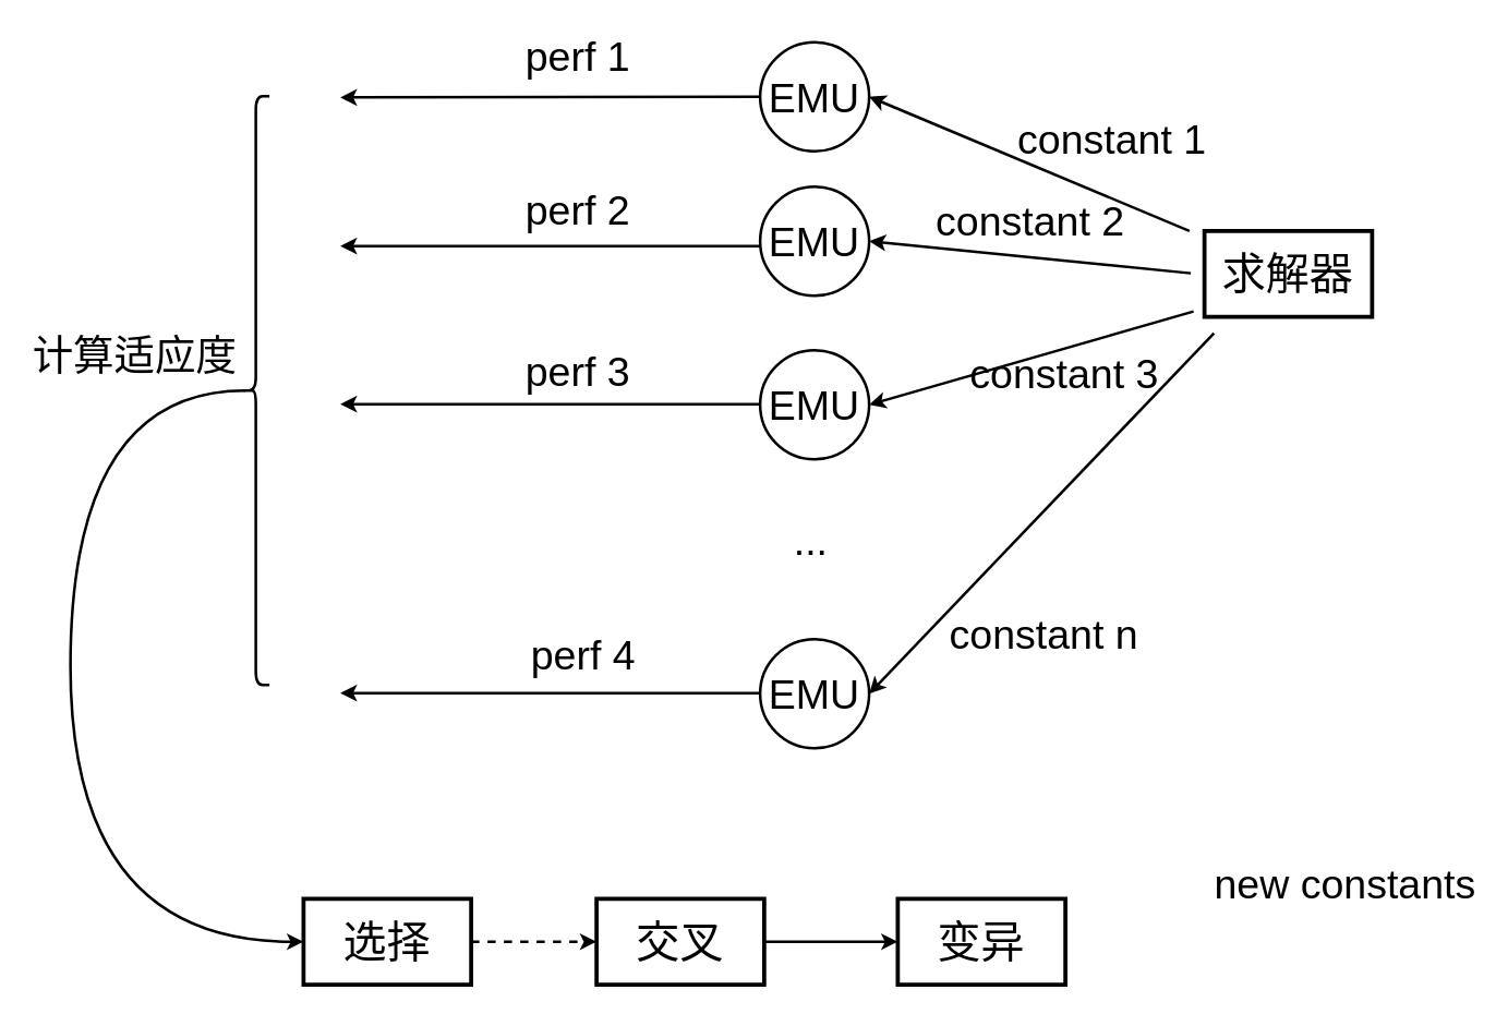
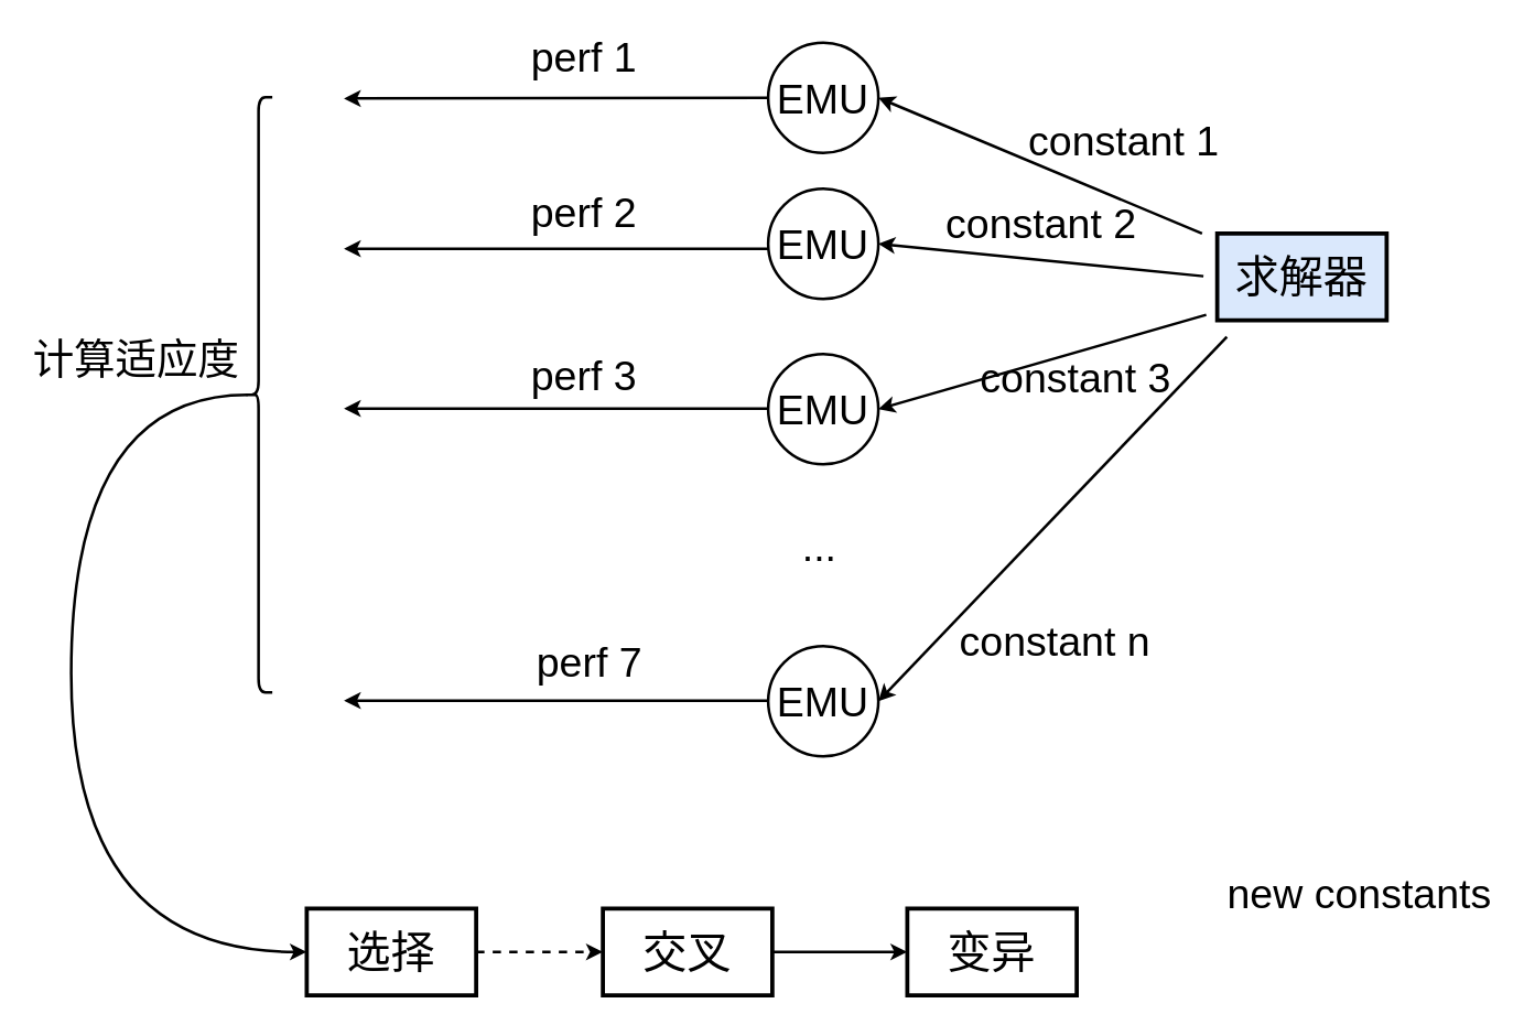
  <mxCell id="0" />
  <mxCell id="1" parent="0" />
- <mxCell id="2" value="&lt;font style=&quot;font-size: 32px;&quot;&gt;求解器&lt;/font&gt;" style="rounded=0;whiteSpace=wrap;html=1;strokeWidth=3;" parent="1" vertex="1"><mxGeometry x="883" y="169" width="123" height="63" as="geometry" /></mxCell>
+ <mxCell id="2" value="&lt;font style=&quot;font-size: 32px;&quot;&gt;求解器&lt;/font&gt;" style="rounded=0;whiteSpace=wrap;html=1;strokeWidth=3;fillColor=#dae8fc;" parent="1" vertex="1"><mxGeometry x="883" y="169" width="123" height="63" as="geometry" /></mxCell>
  <mxCell id="3" value="&lt;font style=&quot;font-size: 30px;&quot;&gt;EMU&lt;/font&gt;" style="ellipse;whiteSpace=wrap;html=1;aspect=fixed;strokeWidth=2;" parent="1" vertex="1"><mxGeometry x="557" y="30.5" width="80" height="80" as="geometry" /></mxCell>
  <mxCell id="4" style="edgeStyle=orthogonalEdgeStyle;rounded=0;orthogonalLoop=1;jettySize=auto;html=1;exitX=1;exitY=0.5;exitDx=0;exitDy=0;entryX=0;entryY=0.5;entryDx=0;entryDy=0;strokeWidth=2;dashed=1;" parent="1" source="5" target="7" edge="1"><mxGeometry relative="1" as="geometry" /></mxCell>
  <mxCell id="5" value="&lt;font style=&quot;font-size: 32px;&quot;&gt;选择&lt;/font&gt;" style="rounded=0;whiteSpace=wrap;html=1;strokeWidth=3;" parent="1" vertex="1"><mxGeometry x="222" y="659" width="123" height="63" as="geometry" /></mxCell>
  <mxCell id="6" style="edgeStyle=orthogonalEdgeStyle;rounded=0;orthogonalLoop=1;jettySize=auto;html=1;exitX=1;exitY=0.5;exitDx=0;exitDy=0;entryX=0;entryY=0.5;entryDx=0;entryDy=0;strokeWidth=2;" parent="1" source="7" target="8" edge="1"><mxGeometry relative="1" as="geometry" /></mxCell>
  <mxCell id="7" value="&lt;font style=&quot;font-size: 32px;&quot;&gt;交叉&lt;/font&gt;" style="rounded=0;whiteSpace=wrap;html=1;strokeWidth=3;" parent="1" vertex="1"><mxGeometry x="437" y="659" width="123" height="63" as="geometry" /></mxCell>
  <mxCell id="8" value="&lt;span style=&quot;font-size: 32px;&quot;&gt;变异&lt;/span&gt;" style="rounded=0;whiteSpace=wrap;html=1;strokeWidth=3;" parent="1" vertex="1"><mxGeometry x="658" y="659" width="123" height="63" as="geometry" /></mxCell>
  <mxCell id="9" value="&lt;font style=&quot;font-size: 30px;&quot;&gt;EMU&lt;/font&gt;" style="ellipse;whiteSpace=wrap;html=1;aspect=fixed;strokeWidth=2;" parent="1" vertex="1"><mxGeometry x="557" y="136.5" width="80" height="80" as="geometry" /></mxCell>
  <mxCell id="10" value="&lt;font style=&quot;font-size: 30px;&quot;&gt;EMU&lt;/font&gt;" style="ellipse;whiteSpace=wrap;html=1;aspect=fixed;strokeWidth=2;" parent="1" vertex="1"><mxGeometry x="557" y="256.5" width="80" height="80" as="geometry" /></mxCell>
  <mxCell id="11" value="&lt;font style=&quot;font-size: 30px;&quot;&gt;EMU&lt;/font&gt;" style="ellipse;whiteSpace=wrap;html=1;aspect=fixed;strokeWidth=2;" parent="1" vertex="1"><mxGeometry x="557" y="468.5" width="80" height="80" as="geometry" /></mxCell>
  <mxCell id="12" value="&lt;span style=&quot;font-size: 30px;&quot;&gt;...&lt;/span&gt;" style="text;html=1;strokeColor=none;fillColor=none;align=center;verticalAlign=middle;whiteSpace=wrap;rounded=0;" parent="1" vertex="1"><mxGeometry x="557" y="372.5" width="75" height="46" as="geometry" /></mxCell>
  <mxCell id="13" value="" style="endArrow=classic;html=1;rounded=0;strokeWidth=2;exitX=0;exitY=0.5;exitDx=0;exitDy=0;" parent="1" source="3" edge="1"><mxGeometry width="50" height="50" relative="1" as="geometry"><mxPoint x="501" y="81" as="sourcePoint" /><mxPoint x="249" y="71" as="targetPoint" /></mxGeometry></mxCell>
  <mxCell id="14" value="" style="endArrow=classic;html=1;rounded=0;strokeWidth=2;entryX=1;entryY=0.5;entryDx=0;entryDy=0;" parent="1" target="3" edge="1"><mxGeometry width="50" height="50" relative="1" as="geometry"><mxPoint x="872" y="169" as="sourcePoint" /><mxPoint x="266" y="126" as="targetPoint" /></mxGeometry></mxCell>
  <mxCell id="15" value="" style="endArrow=classic;html=1;rounded=0;strokeWidth=2;entryX=1;entryY=0.5;entryDx=0;entryDy=0;" parent="1" target="9" edge="1"><mxGeometry width="50" height="50" relative="1" as="geometry"><mxPoint x="873" y="200" as="sourcePoint" /><mxPoint x="656" y="187" as="targetPoint" /></mxGeometry></mxCell>
  <mxCell id="16" value="" style="endArrow=classic;html=1;rounded=0;strokeWidth=2;entryX=1;entryY=0.5;entryDx=0;entryDy=0;" parent="1" target="10" edge="1"><mxGeometry width="50" height="50" relative="1" as="geometry"><mxPoint x="875" y="228" as="sourcePoint" /><mxPoint x="647" y="187" as="targetPoint" /></mxGeometry></mxCell>
  <mxCell id="17" value="" style="endArrow=classic;html=1;rounded=0;strokeWidth=2;entryX=1;entryY=0.5;entryDx=0;entryDy=0;" parent="1" target="11" edge="1"><mxGeometry width="50" height="50" relative="1" as="geometry"><mxPoint x="890" y="244" as="sourcePoint" /><mxPoint x="647" y="307" as="targetPoint" /></mxGeometry></mxCell>
  <mxCell id="18" value="" style="endArrow=classic;html=1;rounded=0;strokeWidth=2;exitX=0;exitY=0.5;exitDx=0;exitDy=0;" parent="1" edge="1"><mxGeometry width="50" height="50" relative="1" as="geometry"><mxPoint x="557" y="180" as="sourcePoint" /><mxPoint x="249" y="180" as="targetPoint" /></mxGeometry></mxCell>
  <mxCell id="19" value="" style="endArrow=classic;html=1;rounded=0;strokeWidth=2;exitX=0;exitY=0.5;exitDx=0;exitDy=0;" parent="1" edge="1"><mxGeometry width="50" height="50" relative="1" as="geometry"><mxPoint x="557" y="296" as="sourcePoint" /><mxPoint x="249" y="296" as="targetPoint" /></mxGeometry></mxCell>
  <mxCell id="20" value="" style="endArrow=classic;html=1;rounded=0;strokeWidth=2;exitX=0;exitY=0.5;exitDx=0;exitDy=0;" parent="1" edge="1"><mxGeometry width="50" height="50" relative="1" as="geometry"><mxPoint x="557" y="508" as="sourcePoint" /><mxPoint x="249" y="508" as="targetPoint" /></mxGeometry></mxCell>
  <mxCell id="21" style="edgeStyle=orthogonalEdgeStyle;rounded=0;orthogonalLoop=1;jettySize=auto;html=1;exitX=0.1;exitY=0.5;exitDx=0;exitDy=0;exitPerimeter=0;curved=1;strokeWidth=2;entryX=0;entryY=0.5;entryDx=0;entryDy=0;" parent="1" source="22" target="5" edge="1"><mxGeometry relative="1" as="geometry"><mxPoint x="-24" y="810" as="targetPoint" /><Array as="points"><mxPoint x="51" y="286" /><mxPoint x="51" y="691" /></Array></mxGeometry></mxCell>
  <mxCell id="22" value="" style="shape=curlyBracket;whiteSpace=wrap;html=1;rounded=1;labelPosition=left;verticalLabelPosition=middle;align=right;verticalAlign=middle;strokeWidth=2;" parent="1" vertex="1"><mxGeometry x="177" y="70" width="20" height="432" as="geometry" /></mxCell>
  <mxCell id="23" value="&lt;font style=&quot;font-size: 30px;&quot;&gt;constant 1&lt;/font&gt;" style="text;html=1;strokeColor=none;fillColor=none;align=center;verticalAlign=middle;whiteSpace=wrap;rounded=0;" parent="1" vertex="1"><mxGeometry x="737" y="81" width="157" height="41" as="geometry" /></mxCell>
  <mxCell id="24" value="&lt;font style=&quot;font-size: 30px;&quot;&gt;constant 3&lt;/font&gt;" style="text;html=1;strokeColor=none;fillColor=none;align=center;verticalAlign=middle;whiteSpace=wrap;rounded=0;" parent="1" vertex="1"><mxGeometry x="702" y="253" width="157" height="41" as="geometry" /></mxCell>
  <mxCell id="25" value="&lt;font style=&quot;font-size: 30px;&quot;&gt;constant n&lt;/font&gt;" style="text;html=1;strokeColor=none;fillColor=none;align=center;verticalAlign=middle;whiteSpace=wrap;rounded=0;" parent="1" vertex="1"><mxGeometry x="687" y="444" width="157" height="41" as="geometry" /></mxCell>
  <mxCell id="26" value="&lt;font style=&quot;font-size: 30px;&quot;&gt;constant 2&lt;/font&gt;" style="text;html=1;strokeColor=none;fillColor=none;align=center;verticalAlign=middle;whiteSpace=wrap;rounded=0;" parent="1" vertex="1"><mxGeometry x="677" y="141" width="157" height="41" as="geometry" /></mxCell>
  <mxCell id="27" value="&lt;font style=&quot;font-size: 30px;&quot;&gt;perf 1&lt;/font&gt;" style="text;html=1;strokeColor=none;fillColor=none;align=center;verticalAlign=middle;whiteSpace=wrap;rounded=0;" parent="1" vertex="1"><mxGeometry x="345" y="20" width="157" height="41" as="geometry" /></mxCell>
  <mxCell id="28" value="&lt;font style=&quot;font-size: 30px;&quot;&gt;perf 2&lt;/font&gt;" style="text;html=1;strokeColor=none;fillColor=none;align=center;verticalAlign=middle;whiteSpace=wrap;rounded=0;" parent="1" vertex="1"><mxGeometry x="345" y="133" width="157" height="41" as="geometry" /></mxCell>
  <mxCell id="29" value="&lt;font style=&quot;font-size: 30px;&quot;&gt;perf 3&lt;/font&gt;" style="text;html=1;strokeColor=none;fillColor=none;align=center;verticalAlign=middle;whiteSpace=wrap;rounded=0;" parent="1" vertex="1"><mxGeometry x="345" y="251" width="157" height="41" as="geometry" /></mxCell>
- <mxCell id="30" value="&lt;font style=&quot;font-size: 30px;&quot;&gt;perf 4&lt;/font&gt;" style="text;html=1;strokeColor=none;fillColor=none;align=center;verticalAlign=middle;whiteSpace=wrap;rounded=0;" parent="1" vertex="1"><mxGeometry x="349" y="459" width="157" height="41" as="geometry" /></mxCell>
+ <mxCell id="30" value="&lt;font style=&quot;font-size: 30px;&quot;&gt;perf 7&lt;/font&gt;" style="text;html=1;strokeColor=none;fillColor=none;align=center;verticalAlign=middle;whiteSpace=wrap;rounded=0;" parent="1" vertex="1"><mxGeometry x="349" y="459" width="157" height="41" as="geometry" /></mxCell>
  <mxCell id="31" value="&lt;span style=&quot;font-size: 30px;&quot;&gt;计算适应度&lt;/span&gt;" style="text;html=1;strokeColor=none;fillColor=none;align=center;verticalAlign=middle;whiteSpace=wrap;rounded=0;" parent="1" vertex="1"><mxGeometry x="20" y="239" width="157" height="41" as="geometry" /></mxCell>
  <mxCell id="32" value="&lt;font style=&quot;font-size: 30px;&quot;&gt;new constants&lt;/font&gt;" style="text;html=1;strokeColor=none;fillColor=none;align=center;verticalAlign=middle;whiteSpace=wrap;rounded=0;" parent="1" vertex="1"><mxGeometry x="889" y="623" width="195" height="49" as="geometry" /></mxCell>
